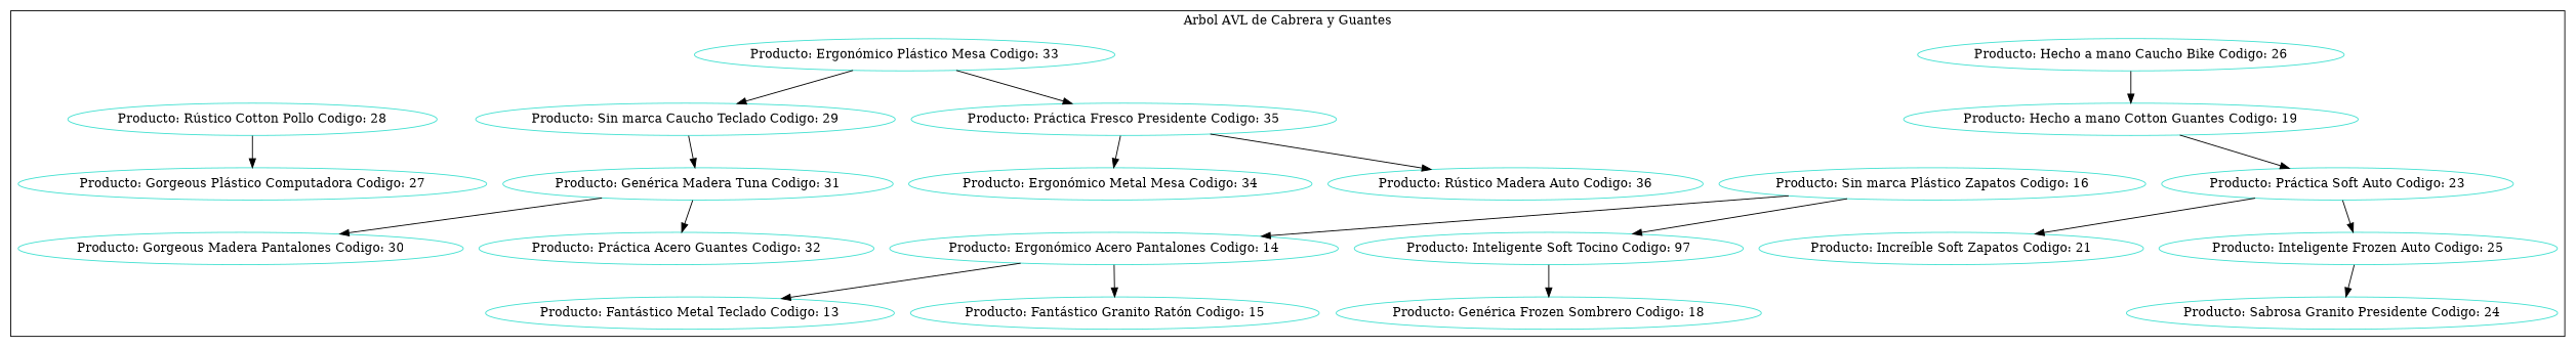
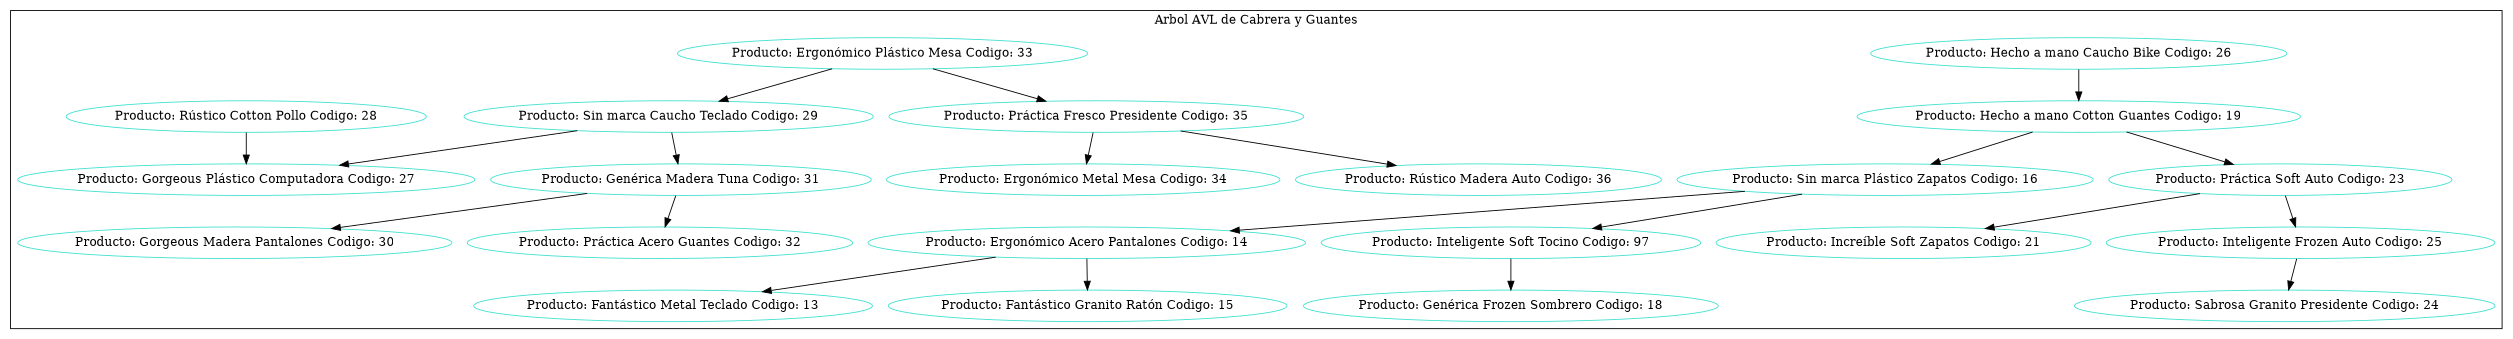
  digraph {
    node [color=turquoise]
    n1 [label="Producto: Hecho a mano Caucho Bike Codigo: 26"]
    n2 [label="Producto: Hecho a mano Cotton Guantes Codigo: 19"]
    n3 [label="Producto: Ergonómico Plástico Mesa Codigo: 33"]
    n4 [label="Producto: Sin marca Plástico Zapatos Codigo: 16"]
    n5 [label="Producto: Práctica Soft Auto Codigo: 23"]
    n6 [label="Producto: Ergonómico Acero Pantalones Codigo: 14"]
    n7 [label="Producto: Inteligente Soft Tocino Codigo: 97"]
    n8 [label="Producto: Fantástico Metal Teclado Codigo: 13"]
    n9 [label="Producto: Fantástico Granito Ratón Codigo: 15"]
    n10 [label="Producto: Genérica Frozen Sombrero Codigo: 18"]
    n11 [label="Producto: Increíble Soft Zapatos Codigo: 21"]
    n12 [label="Producto: Inteligente Frozen Auto Codigo: 25"]
    n13 [label="Producto: Sabrosa Granito Presidente Codigo: 24"]
    n14 [label="Producto: Sin marca Caucho Teclado Codigo: 29"]
    n15 [label="Producto: Práctica Fresco Presidente Codigo: 35"]
    n16 [label="Producto: Gorgeous Plástico Computadora Codigo: 27"]
    n17 [label="Producto: Genérica Madera Tuna Codigo: 31"]
    n18 [label="Producto: Rústico Cotton Pollo Codigo: 28"]
    n19 [label="Producto: Gorgeous Madera Pantalones Codigo: 30"]
    n20 [label="Producto: Práctica Acero Guantes Codigo: 32"]
    n21 [label="Producto: Ergonómico Metal Mesa Codigo: 34"]
    n22 [label="Producto: Rústico Madera Auto Codigo: 36"]
    subgraph cluster_1 {
      color=black
      label="Arbol AVL de Cabrera y Guantes"
      n1
      n2
      n3
      n4
      n5
      n6
      n7
      n8
      n9
      n10
      n11
      n12
      n13
      n14
      n15
      n16
      n17
      n18
      n19
      n20
      n21
      n22
    }
    n1 -> n2
+   n2 -> n4
    n2 -> n5
    n3 -> n14
    n3 -> n15
    n4 -> n6
    n4 -> n7
    n5 -> n11
    n5 -> n12
    n6 -> n8
    n6 -> n9
    n7 -> n10
    n12 -> n13
+   n14 -> n16
    n14 -> n17
    n15 -> n21
    n15 -> n22
    n17 -> n19
    n17 -> n20
    n18 -> n16
  }
